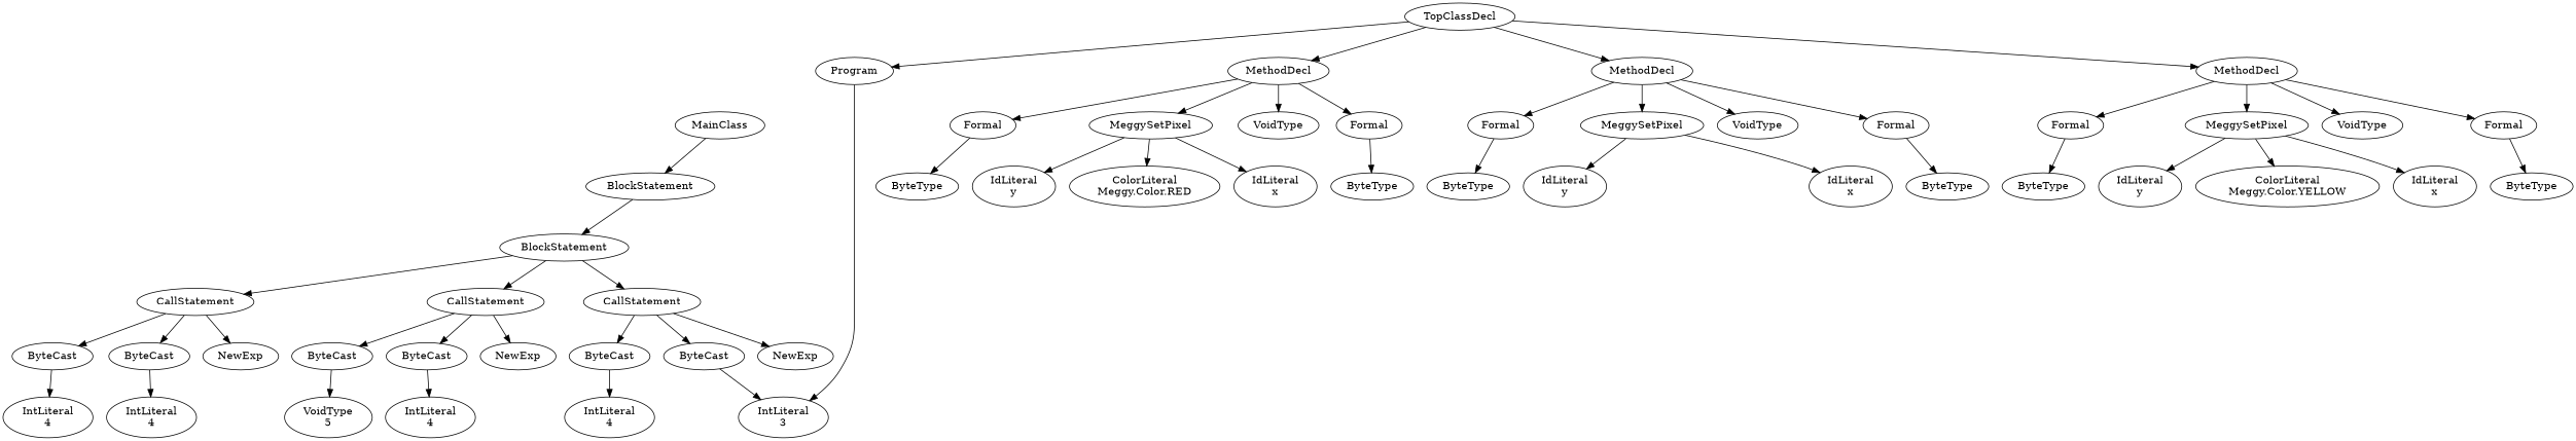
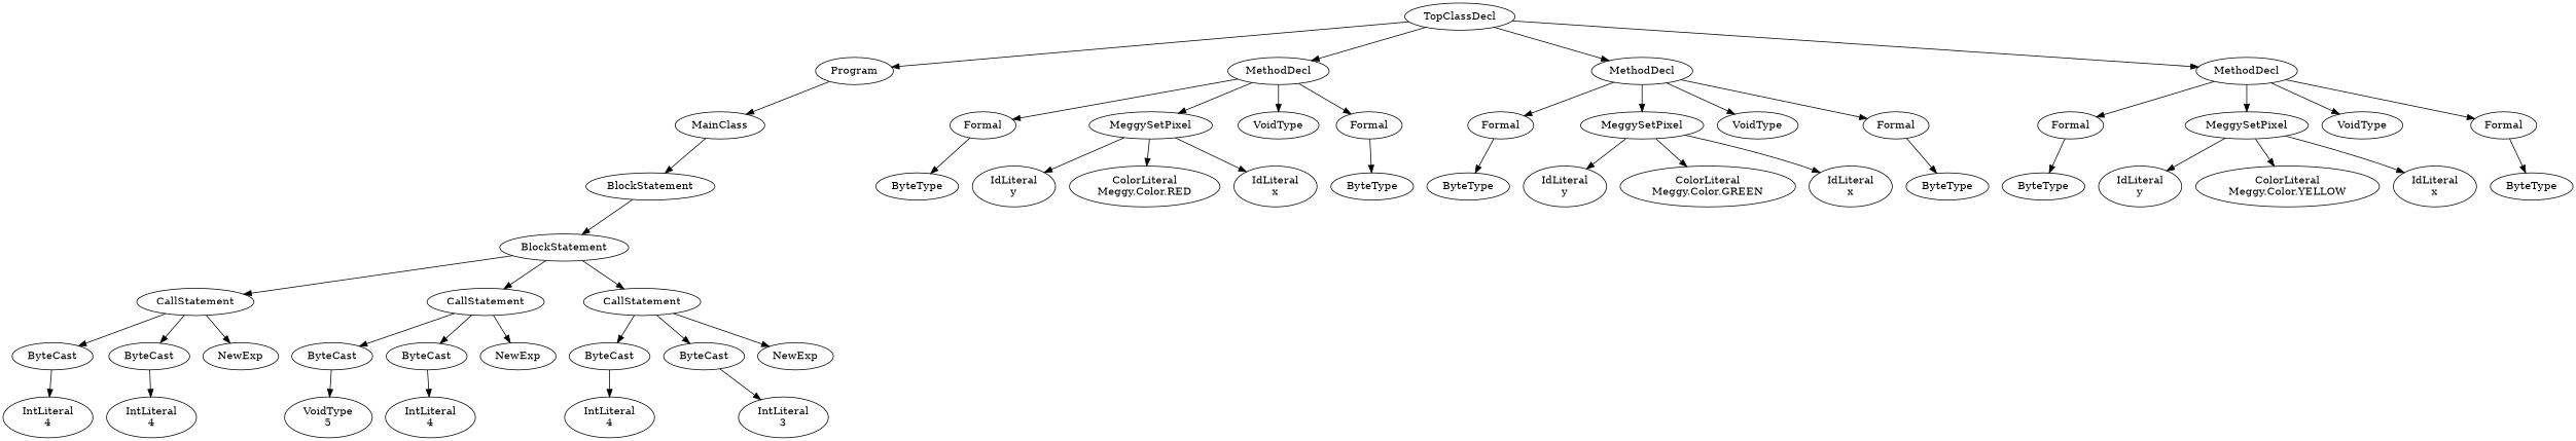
  digraph {
    n1 [label=Program]
    n2 [label=MainClass]
    n3 [label=BlockStatement]
    n4 [label=TopClassDecl]
    n5 [label=MethodDecl]
    n6 [label=MethodDecl]
    n7 [label=MethodDecl]
    n8 [label=BlockStatement]
    n9 [label=CallStatement]
    n10 [label=CallStatement]
    n11 [label=CallStatement]
    n12 [label=NewExp]
    n13 [label=ByteCast]
    n14 [label=ByteCast]
    n15 [label=NewExp]
    n16 [label=ByteCast]
    n17 [label=ByteCast]
    n18 [label=NewExp]
    n19 [label=ByteCast]
    n20 [label=ByteCast]
    n21 [label="IntLiteral\n3"]
    n22 [label="IntLiteral\n4"]
    n23 [label="IntLiteral\n4"]
    n24 [label="IntLiteral\n4"]
    n25 [label="VoidType\n5"]
    n26 [label="IntLiteral\n4"]
    n27 [label=VoidType]
    n28 [label=Formal]
    n29 [label=Formal]
    n30 [label=MeggySetPixel]
    n31 [label=VoidType]
    n32 [label=Formal]
    n33 [label=Formal]
    n34 [label=MeggySetPixel]
    n35 [label=VoidType]
    n36 [label=Formal]
    n37 [label=Formal]
    n38 [label=MeggySetPixel]
    n39 [label=ByteType]
    n40 [label=ByteType]
    n41 [label="IdLiteral\nx"]
    n42 [label="IdLiteral\ny"]
    n43 [label="ColorLiteral\nMeggy.Color.RED"]
    n44 [label=ByteType]
    n45 [label=ByteType]
    n46 [label="IdLiteral\nx"]
    n47 [label="IdLiteral\ny"]
+   n48 [label="ColorLiteral\nMeggy.Color.GREEN"]
    n49 [label=ByteType]
    n50 [label=ByteType]
    n51 [label="IdLiteral\nx"]
    n52 [label="IdLiteral\ny"]
    n53 [label="ColorLiteral\nMeggy.Color.YELLOW"]
-   n1 -> n21
+   n1 -> n2
    n2 -> n3
    n3 -> n8
    n4 -> n1
    n4 -> n5
    n4 -> n6
    n4 -> n7
    n5 -> n27
    n5 -> n28
    n5 -> n29
    n5 -> n30
    n6 -> n31
    n6 -> n32
    n6 -> n33
    n6 -> n34
    n7 -> n35
    n7 -> n36
    n7 -> n37
    n7 -> n38
    n8 -> n9
    n8 -> n10
    n8 -> n11
    n9 -> n12
    n9 -> n13
    n9 -> n14
    n10 -> n15
    n10 -> n16
    n10 -> n17
    n11 -> n18
    n11 -> n19
    n11 -> n20
    n13 -> n21
    n14 -> n22
    n16 -> n23
    n17 -> n24
    n19 -> n25
    n20 -> n26
    n28 -> n39
    n29 -> n40
    n30 -> n41
    n30 -> n42
    n30 -> n43
    n32 -> n44
    n33 -> n45
    n34 -> n46
    n34 -> n47
+   n34 -> n48
    n36 -> n49
    n37 -> n50
    n38 -> n51
    n38 -> n52
    n38 -> n53
  }
